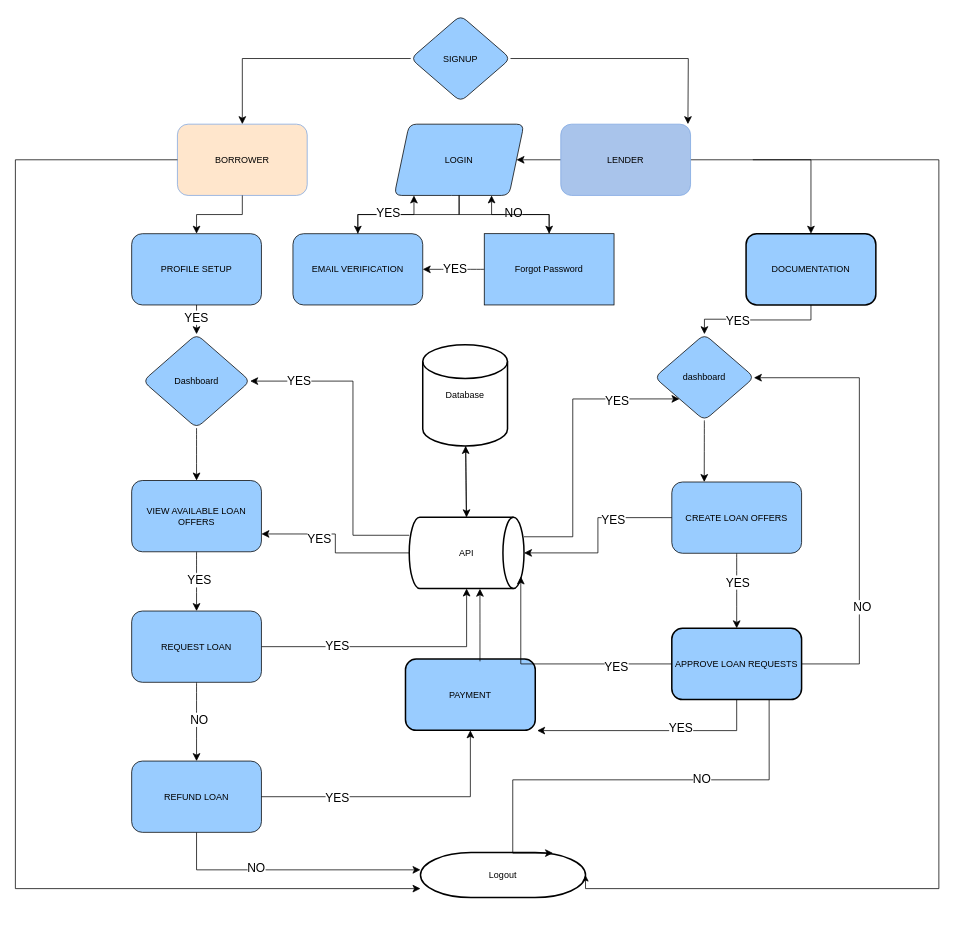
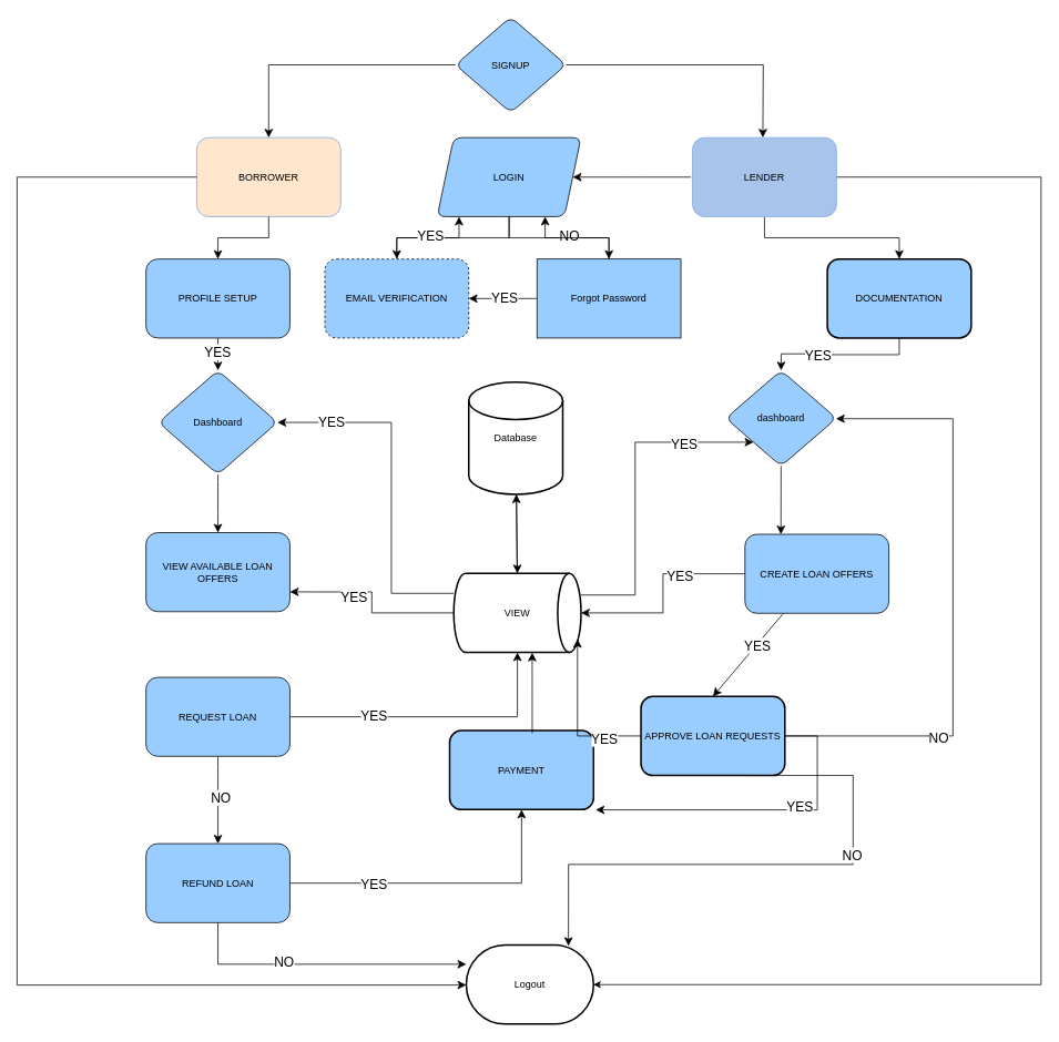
  <mxCell id="0" />
  <mxCell id="1" parent="0" />
  <mxCell id="2" value="" style="group" vertex="1" connectable="0" parent="1"><mxGeometry x="20" y="20" width="1231" height="1211" as="geometry" /></mxCell>
  <mxCell id="3" value="BORROWER" style="rounded=1;whiteSpace=wrap;html=1;fillColor=#ffe6cc;strokeColor=#7EA6E0;" vertex="1" parent="2"><mxGeometry x="216" y="145" width="173" height="95" as="geometry" /></mxCell>
  <mxCell id="4" style="edgeStyle=orthogonalEdgeStyle;rounded=0;orthogonalLoop=1;jettySize=auto;html=1;entryX=0.5;entryY=0;entryDx=0;entryDy=0;fontSize=12;startSize=8;endSize=8;" edge="1" parent="2" source="5"><mxGeometry relative="1" as="geometry"><mxPoint x="896.5" y="145" as="targetPoint" /></mxGeometry></mxCell>
  <mxCell id="5" value="SIGNUP" style="rhombus;whiteSpace=wrap;html=1;rounded=1;fillColor=#99CCFF;strokeColor=#000000;" vertex="1" parent="2"><mxGeometry x="527" width="133" height="115" as="geometry" /></mxCell>
  <mxCell id="6" value="LOGIN" style="shape=parallelogram;perimeter=parallelogramPerimeter;whiteSpace=wrap;html=1;fixedSize=1;rounded=1;fillColor=#99CCFF;strokeColor=#000000;" vertex="1" parent="2"><mxGeometry x="505" y="145" width="173" height="95" as="geometry" /></mxCell>
- <mxCell id="7" value="EMAIL VERIFICATION" style="whiteSpace=wrap;html=1;rounded=1;fillColor=#99CCFF;strokeColor=#000000;" vertex="1" parent="2"><mxGeometry x="370" y="291" width="173" height="95" as="geometry" /></mxCell>
+ <mxCell id="7" value="EMAIL VERIFICATION" style="whiteSpace=wrap;html=1;rounded=1;fillColor=#99CCFF;strokeColor=#000000;dashed=1;" vertex="1" parent="2"><mxGeometry x="370" y="291" width="173" height="95" as="geometry" /></mxCell>
  <mxCell id="8" style="edgeStyle=orthogonalEdgeStyle;rounded=0;orthogonalLoop=1;jettySize=auto;html=1;entryX=0.5;entryY=0;entryDx=0;entryDy=0;fontSize=12;startSize=8;endSize=8;" edge="1" parent="2" source="6" target="7"><mxGeometry relative="1" as="geometry" /></mxCell>
  <mxCell id="9" style="edgeStyle=none;curved=1;rounded=0;orthogonalLoop=1;jettySize=auto;html=1;fontSize=12;startSize=8;endSize=8;" edge="1" parent="2" source="13" target="7"><mxGeometry relative="1" as="geometry" /></mxCell>
  <mxCell id="10" value="YES" style="edgeLabel;html=1;align=center;verticalAlign=middle;resizable=0;points=[];fontSize=16;" vertex="1" connectable="0" parent="9"><mxGeometry x="-0.014" y="-1" relative="1" as="geometry"><mxPoint as="offset" /></mxGeometry></mxCell>
  <mxCell id="11" style="edgeStyle=orthogonalEdgeStyle;rounded=0;orthogonalLoop=1;jettySize=auto;html=1;entryX=0.75;entryY=1;entryDx=0;entryDy=0;fontSize=12;startSize=8;endSize=8;" edge="1" parent="2" source="13" target="6"><mxGeometry relative="1" as="geometry" /></mxCell>
  <mxCell id="12" value="NO" style="edgeLabel;html=1;align=center;verticalAlign=middle;resizable=0;points=[];fontSize=16;" vertex="1" connectable="0" parent="11"><mxGeometry x="0.17" y="-3" relative="1" as="geometry"><mxPoint x="1" as="offset" /></mxGeometry></mxCell>
  <mxCell id="13" value="Forgot Password" style="rounded=0;whiteSpace=wrap;html=1;fillColor=#99CCFF;strokeColor=#000000;" vertex="1" parent="2"><mxGeometry x="625" y="291" width="173" height="95" as="geometry" /></mxCell>
  <mxCell id="14" style="edgeStyle=orthogonalEdgeStyle;rounded=0;orthogonalLoop=1;jettySize=auto;html=1;fontSize=12;startSize=8;endSize=8;" edge="1" parent="2" source="6" target="13"><mxGeometry relative="1" as="geometry" /></mxCell>
- <mxCell id="15" value="Logout" style="strokeWidth=2;html=1;shape=mxgraph.flowchart.terminator;whiteSpace=wrap;fillColor=#FFFFFF;strokeColor=#000000;" vertex="1" parent="2"><mxGeometry x="540" y="1116" width="220" height="60" as="geometry" /></mxCell>
+ <mxCell id="15" value="Logout" style="strokeWidth=2;html=1;shape=mxgraph.flowchart.terminator;whiteSpace=wrap;fillColor=#FFFFFF;strokeColor=#000000;" vertex="1" parent="2"><mxGeometry x="540" y="1116" width="153" height="95" as="geometry" /></mxCell>
  <mxCell id="16" value="Dashboard" style="rhombus;whiteSpace=wrap;html=1;fillColor=#99CCFF;rounded=1;strokeColor=#000000;" vertex="1" parent="2"><mxGeometry x="170" y="425" width="143" height="125" as="geometry" /></mxCell>
  <mxCell id="17" style="edgeStyle=orthogonalEdgeStyle;rounded=0;orthogonalLoop=1;jettySize=auto;html=1;fontSize=12;startSize=8;endSize=8;" edge="1" parent="2" source="3" target="15"><mxGeometry relative="1" as="geometry"><mxPoint x="242.333" y="462.333" as="targetPoint" /><Array as="points"><mxPoint y="192" /><mxPoint y="1164" /></Array></mxGeometry></mxCell>
  <mxCell id="18" value="VIEW AVAILABLE LOAN OFFERS" style="rounded=1;whiteSpace=wrap;html=1;fillColor=#99CCFF;strokeColor=#000000;" vertex="1" parent="2"><mxGeometry x="155" y="620" width="173" height="95" as="geometry" /></mxCell>
  <mxCell id="19" style="edgeStyle=none;curved=1;rounded=0;orthogonalLoop=1;jettySize=auto;html=1;fontSize=12;startSize=8;endSize=8;" edge="1" parent="2" source="16" target="18"><mxGeometry relative="1" as="geometry" /></mxCell>
  <mxCell id="20" value="dashboard" style="rhombus;whiteSpace=wrap;html=1;fillColor=#99CCFF;rounded=1;strokeColor=#000000;" vertex="1" parent="2"><mxGeometry x="852" y="425" width="133" height="115" as="geometry" /></mxCell>
  <mxCell id="21" style="edgeStyle=orthogonalEdgeStyle;rounded=0;orthogonalLoop=1;jettySize=auto;html=1;fontSize=12;startSize=8;endSize=8;" edge="1" parent="2" source="23" target="15"><mxGeometry relative="1" as="geometry"><Array as="points"><mxPoint x="242" y="1139" /></Array></mxGeometry></mxCell>
  <mxCell id="22" value="NO" style="edgeLabel;html=1;align=center;verticalAlign=middle;resizable=0;points=[];fontSize=16;" vertex="1" connectable="0" parent="21"><mxGeometry x="-0.257" y="4" relative="1" as="geometry"><mxPoint as="offset" /></mxGeometry></mxCell>
  <mxCell id="23" value="REFUND LOAN" style="whiteSpace=wrap;html=1;fillColor=#99CCFF;rounded=1;strokeColor=#000000;" vertex="1" parent="2"><mxGeometry x="155" y="994" width="173" height="95" as="geometry" /></mxCell>
  <mxCell id="24" style="edgeStyle=orthogonalEdgeStyle;rounded=0;orthogonalLoop=1;jettySize=auto;html=1;entryX=0;entryY=1;entryDx=0;entryDy=0;fontSize=12;startSize=8;endSize=8;" edge="1" parent="2" source="30" target="20"><mxGeometry relative="1" as="geometry"><Array as="points"><mxPoint x="743" y="695" /><mxPoint x="743" y="511" /></Array></mxGeometry></mxCell>
  <mxCell id="25" value="YES" style="edgeLabel;html=1;align=center;verticalAlign=middle;resizable=0;points=[];fontSize=16;" vertex="1" connectable="0" parent="24"><mxGeometry x="0.578" y="-2" relative="1" as="geometry"><mxPoint x="-1" as="offset" /></mxGeometry></mxCell>
  <mxCell id="26" style="edgeStyle=orthogonalEdgeStyle;rounded=0;orthogonalLoop=1;jettySize=auto;html=1;entryX=1;entryY=0.5;entryDx=0;entryDy=0;fontSize=12;startSize=8;endSize=8;" edge="1" parent="2" source="30" target="16"><mxGeometry relative="1" as="geometry"><Array as="points"><mxPoint x="450" y="693" /><mxPoint x="450" y="488" /></Array></mxGeometry></mxCell>
  <mxCell id="27" value="YES" style="edgeLabel;html=1;align=center;verticalAlign=middle;resizable=0;points=[];fontSize=16;" vertex="1" connectable="0" parent="26"><mxGeometry x="0.692" y="-1" relative="1" as="geometry"><mxPoint as="offset" /></mxGeometry></mxCell>
  <mxCell id="28" style="edgeStyle=orthogonalEdgeStyle;rounded=0;orthogonalLoop=1;jettySize=auto;html=1;entryX=1;entryY=0.75;entryDx=0;entryDy=0;fontSize=12;startSize=8;endSize=8;" edge="1" parent="2" source="30" target="18"><mxGeometry relative="1" as="geometry" /></mxCell>
  <mxCell id="29" value="YES" style="edgeLabel;html=1;align=center;verticalAlign=middle;resizable=0;points=[];fontSize=16;" vertex="1" connectable="0" parent="28"><mxGeometry x="0.31" y="6" relative="1" as="geometry"><mxPoint as="offset" /></mxGeometry></mxCell>
- <mxCell id="30" value="API" style="strokeWidth=2;html=1;shape=mxgraph.flowchart.direct_data;whiteSpace=wrap;strokeColor=#000000;" vertex="1" parent="2"><mxGeometry x="525" y="669" width="153" height="95" as="geometry" /></mxCell>
+ <mxCell id="30" value="VIEW" style="strokeWidth=2;html=1;shape=mxgraph.flowchart.direct_data;whiteSpace=wrap;strokeColor=#000000;" vertex="1" parent="2"><mxGeometry x="525" y="669" width="153" height="95" as="geometry" /></mxCell>
  <mxCell id="31" value="Database" style="strokeWidth=2;html=1;shape=mxgraph.flowchart.database;whiteSpace=wrap;strokeColor=#000000;" vertex="1" parent="2"><mxGeometry x="543" y="439" width="113" height="135" as="geometry" /></mxCell>
  <mxCell id="32" style="edgeStyle=none;curved=1;rounded=0;orthogonalLoop=1;jettySize=auto;html=1;fontSize=12;startSize=8;endSize=8;" edge="1" parent="2" source="30" target="31"><mxGeometry relative="1" as="geometry" /></mxCell>
  <mxCell id="33" style="edgeStyle=orthogonalEdgeStyle;rounded=0;orthogonalLoop=1;jettySize=auto;html=1;fontSize=12;startSize=8;endSize=8;" edge="1" parent="2" source="37"><mxGeometry relative="1" as="geometry"><mxPoint x="695.545" y="953.364" as="targetPoint" /><Array as="points"><mxPoint x="962" y="953" /></Array></mxGeometry></mxCell>
  <mxCell id="34" value="YES" style="edgeLabel;html=1;align=center;verticalAlign=middle;resizable=0;points=[];fontSize=16;" vertex="1" connectable="0" parent="33"><mxGeometry x="-0.242" y="-4" relative="1" as="geometry"><mxPoint as="offset" /></mxGeometry></mxCell>
  <mxCell id="35" style="edgeStyle=orthogonalEdgeStyle;rounded=0;orthogonalLoop=1;jettySize=auto;html=1;fontSize=12;startSize=8;endSize=8;" edge="1" parent="2" source="37" target="20"><mxGeometry relative="1" as="geometry"><Array as="points"><mxPoint x="1125" y="864" /><mxPoint x="1125" y="483" /></Array></mxGeometry></mxCell>
  <mxCell id="36" value="NO" style="edgeLabel;html=1;align=center;verticalAlign=middle;resizable=0;points=[];fontSize=16;" vertex="1" connectable="0" parent="35"><mxGeometry x="-0.493" y="-3" relative="1" as="geometry"><mxPoint y="-1" as="offset" /></mxGeometry></mxCell>
- <mxCell id="37" value="APPROVE LOAN REQUESTS" style="rounded=1;whiteSpace=wrap;html=1;strokeWidth=2;fillColor=#99CCFF;strokeColor=#000000;" vertex="1" parent="2"><mxGeometry x="875" y="817" width="173" height="95" as="geometry" /></mxCell>
+ <mxCell id="37" value="APPROVE LOAN REQUESTS" style="rounded=1;whiteSpace=wrap;html=1;strokeWidth=2;fillColor=#99CCFF;strokeColor=#000000;" vertex="1" parent="2"><mxGeometry x="750" y="817" width="173" height="95" as="geometry" /></mxCell>
  <mxCell id="38" style="edgeStyle=orthogonalEdgeStyle;rounded=0;orthogonalLoop=1;jettySize=auto;html=1;entryX=1;entryY=0.5;entryDx=0;entryDy=0;entryPerimeter=0;" edge="1" parent="2" target="15"><mxGeometry relative="1" as="geometry"><mxPoint x="1066.5" y="981" as="targetPoint" /><mxPoint x="983" y="192.455" as="sourcePoint" /><Array as="points"><mxPoint x="1231" y="192" /><mxPoint x="1231" y="1164" /></Array></mxGeometry></mxCell>
  <mxCell id="39" style="edgeStyle=none;curved=1;rounded=0;orthogonalLoop=1;jettySize=auto;html=1;entryX=1;entryY=0.5;entryDx=0;entryDy=0;fontSize=12;startSize=8;endSize=8;" edge="1" parent="2" target="6"><mxGeometry relative="1" as="geometry"><mxPoint x="810" y="192.5" as="sourcePoint" /></mxGeometry></mxCell>
  <mxCell id="40" style="edgeStyle=orthogonalEdgeStyle;rounded=0;orthogonalLoop=1;jettySize=auto;html=1;fontSize=12;startSize=8;endSize=8;exitX=0;exitY=0.5;exitDx=0;exitDy=0;" edge="1" parent="2" source="5" target="3"><mxGeometry relative="1" as="geometry"><mxPoint x="-43" y="19" as="sourcePoint" /><mxPoint x="311" y="137" as="targetPoint" /></mxGeometry></mxCell>
  <mxCell id="41" style="edgeStyle=orthogonalEdgeStyle;rounded=0;orthogonalLoop=1;jettySize=auto;html=1;entryX=0.152;entryY=1.001;entryDx=0;entryDy=0;entryPerimeter=0;fontSize=12;startSize=8;endSize=8;" edge="1" parent="2" source="7" target="6"><mxGeometry relative="1" as="geometry" /></mxCell>
  <mxCell id="42" value="YES" style="edgeLabel;html=1;align=center;verticalAlign=middle;resizable=0;points=[];fontSize=16;" vertex="1" connectable="0" parent="41"><mxGeometry x="0.03" y="3" relative="1" as="geometry"><mxPoint as="offset" /></mxGeometry></mxCell>
  <mxCell id="43" style="edgeStyle=none;curved=1;rounded=0;orthogonalLoop=1;jettySize=auto;html=1;entryX=0.5;entryY=0;entryDx=0;entryDy=0;fontSize=12;startSize=8;endSize=8;" edge="1" parent="2" source="45" target="37"><mxGeometry relative="1" as="geometry" /></mxCell>
  <mxCell id="44" value="YES" style="edgeLabel;html=1;align=center;verticalAlign=middle;resizable=0;points=[];fontSize=16;" vertex="1" connectable="0" parent="43"><mxGeometry x="-0.236" y="1" relative="1" as="geometry"><mxPoint as="offset" /></mxGeometry></mxCell>
  <mxCell id="45" value="CREATE LOAN OFFERS" style="rounded=1;whiteSpace=wrap;html=1;fillColor=#99CCFF;strokeColor=#000000;" vertex="1" parent="2"><mxGeometry x="875" y="622" width="173" height="95" as="geometry" /></mxCell>
  <mxCell id="46" style="edgeStyle=orthogonalEdgeStyle;rounded=0;orthogonalLoop=1;jettySize=auto;html=1;fontSize=12;startSize=8;endSize=8;entryX=0.5;entryY=0;entryDx=0;entryDy=0;" edge="1" parent="2" source="48" target="20"><mxGeometry relative="1" as="geometry"><mxPoint x="938.077" y="439.385" as="targetPoint" /></mxGeometry></mxCell>
  <mxCell id="47" value="YES" style="edgeLabel;html=1;align=center;verticalAlign=middle;resizable=0;points=[];fontSize=16;" vertex="1" connectable="0" parent="46"><mxGeometry x="0.306" relative="1" as="geometry"><mxPoint x="1" as="offset" /></mxGeometry></mxCell>
  <mxCell id="48" value="DOCUMENTATION" style="rounded=1;whiteSpace=wrap;html=1;strokeWidth=2;fillColor=#99CCFF;strokeColor=#000000;" vertex="1" parent="2"><mxGeometry x="974" y="291" width="173" height="95" as="geometry" /></mxCell>
  <mxCell id="49" value="PROFILE SETUP" style="whiteSpace=wrap;html=1;fillColor=#99CCFF;rounded=1;strokeColor=#000000;" vertex="1" parent="2"><mxGeometry x="155" y="291" width="173" height="95" as="geometry" /></mxCell>
  <mxCell id="50" value="PAYMENT" style="rounded=1;whiteSpace=wrap;html=1;strokeWidth=2;fillColor=#99CCFF;strokeColor=#000000;" vertex="1" parent="2"><mxGeometry x="520" y="858" width="173" height="95" as="geometry" /></mxCell>
  <mxCell id="51" style="edgeStyle=none;curved=1;rounded=0;orthogonalLoop=1;jettySize=auto;html=1;fontSize=12;startSize=8;endSize=8;" edge="1" parent="2" source="55" target="23"><mxGeometry relative="1" as="geometry" /></mxCell>
  <mxCell id="52" value="NO" style="edgeLabel;html=1;align=center;verticalAlign=middle;resizable=0;points=[];fontSize=16;" vertex="1" connectable="0" parent="51"><mxGeometry x="-0.086" y="3" relative="1" as="geometry"><mxPoint y="1" as="offset" /></mxGeometry></mxCell>
  <mxCell id="53" style="edgeStyle=orthogonalEdgeStyle;rounded=0;orthogonalLoop=1;jettySize=auto;html=1;fontSize=12;startSize=8;endSize=8;" edge="1" parent="2" source="55" target="30"><mxGeometry relative="1" as="geometry" /></mxCell>
  <mxCell id="54" value="YES" style="edgeLabel;html=1;align=center;verticalAlign=middle;resizable=0;points=[];fontSize=16;" vertex="1" connectable="0" parent="53"><mxGeometry x="-0.429" y="1" relative="1" as="geometry"><mxPoint as="offset" /></mxGeometry></mxCell>
  <mxCell id="55" value="REQUEST LOAN" style="whiteSpace=wrap;html=1;fillColor=#99CCFF;rounded=1;strokeColor=#000000;" vertex="1" parent="2"><mxGeometry x="155" y="794" width="173" height="95" as="geometry" /></mxCell>
  <mxCell id="56" style="edgeStyle=orthogonalEdgeStyle;rounded=0;orthogonalLoop=1;jettySize=auto;html=1;entryX=0.5;entryY=0;entryDx=0;entryDy=0;fontSize=12;startSize=8;endSize=8;" edge="1" parent="2" source="49" target="16"><mxGeometry relative="1" as="geometry" /></mxCell>
  <mxCell id="57" value="YES" style="edgeLabel;html=1;align=center;verticalAlign=middle;resizable=0;points=[];fontSize=16;" vertex="1" connectable="0" parent="56"><mxGeometry x="-0.201" y="-1" relative="1" as="geometry"><mxPoint as="offset" /></mxGeometry></mxCell>
  <mxCell id="58" style="edgeStyle=orthogonalEdgeStyle;rounded=0;orthogonalLoop=1;jettySize=auto;html=1;entryX=1;entryY=0.5;entryDx=0;entryDy=0;entryPerimeter=0;fontSize=12;startSize=8;endSize=8;" edge="1" parent="2" source="45" target="30"><mxGeometry relative="1" as="geometry" /></mxCell>
  <mxCell id="59" value="YES" style="edgeLabel;html=1;align=center;verticalAlign=middle;resizable=0;points=[];fontSize=16;" vertex="1" connectable="0" parent="58"><mxGeometry x="-0.348" y="2" relative="1" as="geometry"><mxPoint x="1" as="offset" /></mxGeometry></mxCell>
  <mxCell id="60" style="edgeStyle=none;curved=1;rounded=0;orthogonalLoop=1;jettySize=auto;html=1;entryX=0.25;entryY=0;entryDx=0;entryDy=0;fontSize=12;startSize=8;endSize=8;" edge="1" parent="2" source="20" target="45"><mxGeometry relative="1" as="geometry" /></mxCell>
  <mxCell id="61" style="edgeStyle=orthogonalEdgeStyle;rounded=0;orthogonalLoop=1;jettySize=auto;html=1;entryX=0.972;entryY=0.831;entryDx=0;entryDy=0;entryPerimeter=0;fontSize=12;startSize=8;endSize=8;" edge="1" parent="2" source="37" target="30"><mxGeometry relative="1" as="geometry" /></mxCell>
  <mxCell id="62" value="YES" style="edgeLabel;html=1;align=center;verticalAlign=middle;resizable=0;points=[];fontSize=16;" vertex="1" connectable="0" parent="61"><mxGeometry x="-0.523" y="3" relative="1" as="geometry"><mxPoint x="1" as="offset" /></mxGeometry></mxCell>
  <mxCell id="63" style="edgeStyle=orthogonalEdgeStyle;rounded=0;orthogonalLoop=1;jettySize=auto;html=1;entryX=0.5;entryY=0;entryDx=0;entryDy=0;fontSize=12;startSize=8;endSize=8;" edge="1" parent="2" source="3" target="49"><mxGeometry relative="1" as="geometry" /></mxCell>
  <mxCell id="64" style="edgeStyle=orthogonalEdgeStyle;rounded=0;orthogonalLoop=1;jettySize=auto;html=1;entryX=0.616;entryY=1.003;entryDx=0;entryDy=0;entryPerimeter=0;fontSize=12;startSize=8;endSize=8;exitX=0.574;exitY=0.032;exitDx=0;exitDy=0;exitPerimeter=0;" edge="1" parent="2" source="50" target="30"><mxGeometry relative="1" as="geometry"><mxPoint x="630" y="881" as="sourcePoint" /></mxGeometry></mxCell>
  <mxCell id="65" style="edgeStyle=orthogonalEdgeStyle;rounded=0;orthogonalLoop=1;jettySize=auto;html=1;fontSize=12;startSize=8;endSize=8;" edge="1" parent="2" source="23" target="50"><mxGeometry relative="1" as="geometry" /></mxCell>
  <mxCell id="66" value="YES" style="edgeLabel;html=1;align=center;verticalAlign=middle;resizable=0;points=[];fontSize=16;" vertex="1" connectable="0" parent="65"><mxGeometry x="-0.456" y="-1" relative="1" as="geometry"><mxPoint as="offset" /></mxGeometry></mxCell>
  <mxCell id="67" style="edgeStyle=none;curved=1;rounded=0;orthogonalLoop=1;jettySize=auto;html=1;entryX=0.5;entryY=0;entryDx=0;entryDy=0;entryPerimeter=0;fontSize=12;startSize=8;endSize=8;" edge="1" parent="2" source="31" target="30"><mxGeometry relative="1" as="geometry" /></mxCell>
- <mxCell id="68" style="edgeStyle=none;curved=1;rounded=0;orthogonalLoop=1;jettySize=auto;html=1;fontSize=12;startSize=8;endSize=8;" edge="1" parent="2" source="18" target="55"><mxGeometry relative="1" as="geometry" /></mxCell>
- <mxCell id="69" value="YES" style="edgeLabel;html=1;align=center;verticalAlign=middle;resizable=0;points=[];fontSize=16;" vertex="1" connectable="0" parent="68"><mxGeometry x="-0.075" y="3" relative="1" as="geometry"><mxPoint as="offset" /></mxGeometry></mxCell>
  <mxCell id="70" style="edgeStyle=orthogonalEdgeStyle;rounded=0;orthogonalLoop=1;jettySize=auto;html=1;entryX=0.803;entryY=0.011;entryDx=0;entryDy=0;entryPerimeter=0;fontSize=12;startSize=8;endSize=8;exitX=0.75;exitY=1;exitDx=0;exitDy=0;" edge="1" parent="2" source="37" target="15"><mxGeometry relative="1" as="geometry"><mxPoint x="1001" y="997" as="sourcePoint" /><Array as="points"><mxPoint x="1005" y="1019" /><mxPoint x="663" y="1019" /></Array></mxGeometry></mxCell>
  <mxCell id="71" value="NO" style="edgeLabel;html=1;align=center;verticalAlign=middle;resizable=0;points=[];fontSize=16;" vertex="1" connectable="0" parent="70"><mxGeometry x="-0.343" y="-2" relative="1" as="geometry"><mxPoint as="offset" /></mxGeometry></mxCell>
  <mxCell id="72" style="edgeStyle=orthogonalEdgeStyle;rounded=0;orthogonalLoop=1;jettySize=auto;html=1;fontSize=12;startSize=8;endSize=8;" edge="1" parent="2" source="73" target="48"><mxGeometry relative="1" as="geometry" /></mxCell>
- <mxCell id="73" value="LENDER" style="rounded=1;whiteSpace=wrap;html=1;fillColor=#A9C4EB;strokeColor=#7EA6E0;" vertex="1" parent="2"><mxGeometry x="727" y="145" width="173" height="95" as="geometry" /></mxCell>
+ <mxCell id="73" value="LENDER" style="rounded=1;whiteSpace=wrap;html=1;fillColor=#A9C4EB;strokeColor=#7EA6E0;" vertex="1" parent="2"><mxGeometry x="812" y="145" width="173" height="95" as="geometry" /></mxCell>
